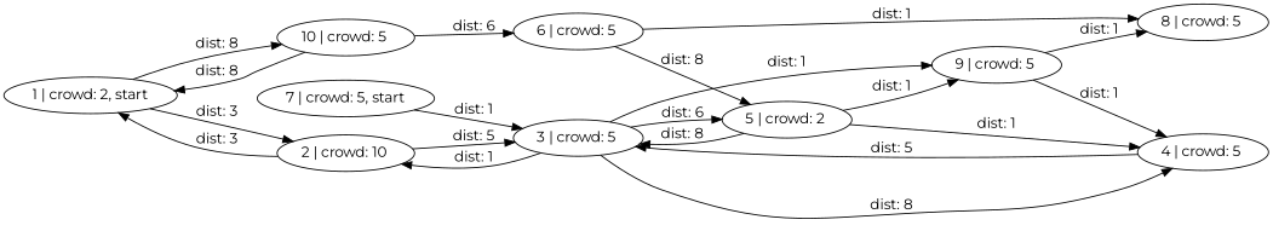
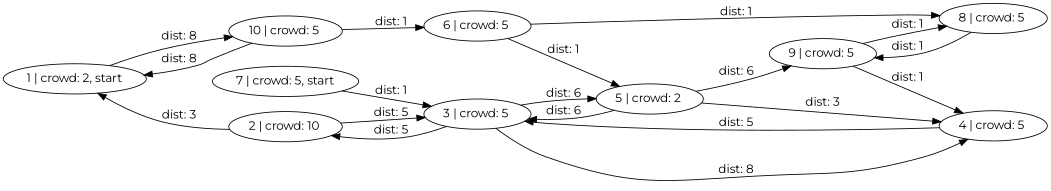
  digraph {
    fontname=Montserrat
    rankdir=LR
    node [fontname=Montserrat]
    edge [fontname=Montserrat]
    n1 [label="1 | crowd: 2, start"]
    n2 [label="2 | crowd: 10 "]
    n3 [label="10 | crowd: 5 "]
    n4 [label="3 | crowd: 5 "]
    n5 [label="6 | crowd: 5 "]
    n6 [label="4 | crowd: 5 "]
    n7 [label="5 | crowd: 2 "]
    n8 [label="9 | crowd: 5 "]
    n9 [label="8 | crowd: 5 "]
    n10 [label="7 | crowd: 5, start"]
-   n1 -> n2 [label="dist: 3"]
    n1 -> n3 [label="dist: 8"]
    n2 -> n1 [label="dist: 3"]
    n2 -> n4 [label="dist: 5"]
    n3 -> n1 [label="dist: 8"]
-   n3 -> n5 [label="dist: 6"]
-   n4 -> n2 [label="dist: 1"]
+   n3 -> n5 [label="dist: 1"]
+   n4 -> n2 [label="dist: 5"]
    n4 -> n6 [label="dist: 8"]
    n4 -> n7 [label="dist: 6"]
-   n5 -> n7 [label="dist: 8"]
+   n5 -> n7 [label="dist: 1"]
    n5 -> n9 [label="dist: 1"]
    n6 -> n4 [label="dist: 5"]
-   n7 -> n4 [label="dist: 8"]
-   n7 -> n6 [label="dist: 1"]
-   n7 -> n8 [label="dist: 1"]
+   n7 -> n4 [label="dist: 6"]
+   n7 -> n6 [label="dist: 3"]
+   n7 -> n8 [label="dist: 6"]
    n8 -> n6 [label="dist: 1"]
    n8 -> n9 [label="dist: 1"]
-   n4 -> n8 [label="dist: 1"]
+   n9 -> n8 [label="dist: 1"]
    n10 -> n4 [label="dist: 1"]
  }
